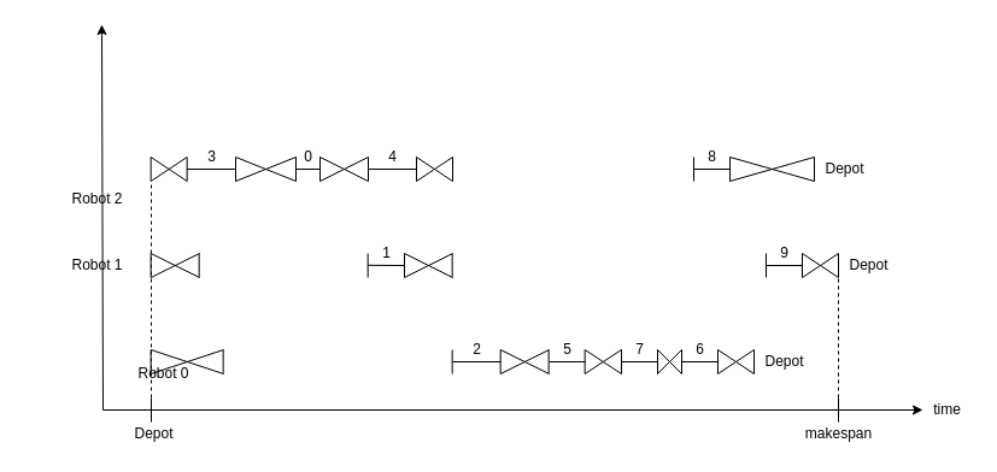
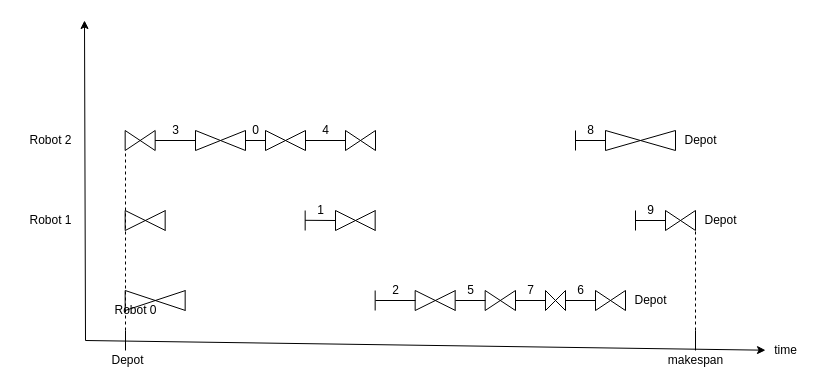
  <mxCell id="0" />
  <mxCell id="1" parent="0" />
  <mxCell id="2" value="" style="endArrow=classic;html=1;" parent="1" edge="1"><mxGeometry width="50" height="50" relative="1" as="geometry"><mxPoint x="85" y="340" as="sourcePoint" /><mxPoint x="84" y="20" as="targetPoint" /></mxGeometry></mxCell>
  <mxCell id="3" value="" style="endArrow=classic;html=1;" parent="1" target="13" edge="1"><mxGeometry width="50" height="50" relative="1" as="geometry"><mxPoint x="85" y="340" as="sourcePoint" /><mxPoint x="605" y="340" as="targetPoint" /></mxGeometry></mxCell>
  <mxCell id="4" value="" style="endArrow=none;html=1;" parent="1" edge="1"><mxGeometry width="50" height="50" relative="1" as="geometry"><mxPoint x="124.67" y="150" as="sourcePoint" /><mxPoint x="124.67" y="130" as="targetPoint" /></mxGeometry></mxCell>
  <mxCell id="5" value="" style="endArrow=none;html=1;" parent="1" edge="1"><mxGeometry width="50" height="50" relative="1" as="geometry"><mxPoint x="154.67" y="150" as="sourcePoint" /><mxPoint x="154.67" y="130" as="targetPoint" /></mxGeometry></mxCell>
  <mxCell id="6" value="" style="endArrow=none;html=1;" parent="1" edge="1"><mxGeometry width="50" height="50" relative="1" as="geometry"><mxPoint x="124.67" y="130" as="sourcePoint" /><mxPoint x="154.67" y="150" as="targetPoint" /></mxGeometry></mxCell>
  <mxCell id="7" value="" style="endArrow=none;html=1;" parent="1" edge="1"><mxGeometry width="50" height="50" relative="1" as="geometry"><mxPoint x="124.67" y="150" as="sourcePoint" /><mxPoint x="154.67" y="130" as="targetPoint" /></mxGeometry></mxCell>
  <mxCell id="8" value="" style="endArrow=none;html=1;" parent="1" edge="1"><mxGeometry width="50" height="50" relative="1" as="geometry"><mxPoint x="154.67" y="140" as="sourcePoint" /><mxPoint x="194.67" y="140" as="targetPoint" /></mxGeometry></mxCell>
  <mxCell id="9" value="" style="endArrow=none;html=1;" parent="1" edge="1"><mxGeometry width="50" height="50" relative="1" as="geometry"><mxPoint x="195" y="150" as="sourcePoint" /><mxPoint x="195" y="130" as="targetPoint" /></mxGeometry></mxCell>
  <mxCell id="10" value="3" style="text;html=1;align=center;verticalAlign=middle;resizable=0;points=[];autosize=1;" parent="1" vertex="1"><mxGeometry x="164.67" y="120" width="20" height="20" as="geometry" /></mxCell>
  <mxCell id="11" value="" style="endArrow=none;html=1;" parent="1" edge="1"><mxGeometry width="50" height="50" relative="1" as="geometry"><mxPoint x="125" y="350" as="sourcePoint" /><mxPoint x="125" y="330" as="targetPoint" /></mxGeometry></mxCell>
  <mxCell id="12" value="Depot" style="text;html=1;align=center;verticalAlign=middle;resizable=0;points=[];autosize=1;" parent="1" vertex="1"><mxGeometry x="102" y="350" width="50" height="20" as="geometry" /></mxCell>
- <mxCell id="13" value="time" style="text;html=1;align=center;verticalAlign=middle;resizable=0;points=[];autosize=1;" parent="1" vertex="1"><mxGeometry x="765" y="330" width="40" height="20" as="geometry" /></mxCell>
+ <mxCell id="13" value="time" style="text;html=1;align=center;verticalAlign=middle;resizable=0;points=[];autosize=1;" parent="1" vertex="1"><mxGeometry x="765" y="340" width="40" height="20" as="geometry" /></mxCell>
  <mxCell id="14" value="" style="endArrow=none;html=1;" parent="1" edge="1"><mxGeometry width="50" height="50" relative="1" as="geometry"><mxPoint x="245" y="150" as="sourcePoint" /><mxPoint x="245" y="130" as="targetPoint" /></mxGeometry></mxCell>
  <mxCell id="15" value="" style="endArrow=none;html=1;" parent="1" edge="1"><mxGeometry width="50" height="50" relative="1" as="geometry"><mxPoint x="195" y="130" as="sourcePoint" /><mxPoint x="245" y="150" as="targetPoint" /></mxGeometry></mxCell>
  <mxCell id="16" value="" style="endArrow=none;html=1;" parent="1" edge="1"><mxGeometry width="50" height="50" relative="1" as="geometry"><mxPoint x="195" y="150" as="sourcePoint" /><mxPoint x="245" y="130" as="targetPoint" /></mxGeometry></mxCell>
  <mxCell id="17" value="" style="endArrow=none;html=1;" parent="1" edge="1"><mxGeometry width="50" height="50" relative="1" as="geometry"><mxPoint x="245" y="140" as="sourcePoint" /><mxPoint x="265" y="140" as="targetPoint" /></mxGeometry></mxCell>
  <mxCell id="18" value="" style="endArrow=none;html=1;" parent="1" edge="1"><mxGeometry width="50" height="50" relative="1" as="geometry"><mxPoint x="265" y="150" as="sourcePoint" /><mxPoint x="265" y="130" as="targetPoint" /></mxGeometry></mxCell>
  <mxCell id="19" value="0" style="text;html=1;align=center;verticalAlign=middle;resizable=0;points=[];autosize=1;" parent="1" vertex="1"><mxGeometry x="244.67" y="120" width="20" height="20" as="geometry" /></mxCell>
  <mxCell id="20" value="&lt;font style=&quot;font-size: 12px&quot;&gt;Robot 0&lt;/font&gt;" style="text;html=1;align=center;verticalAlign=middle;resizable=0;points=[];autosize=1;" parent="1" vertex="1"><mxGeometry x="105" y="300" width="60" height="20" as="geometry" /></mxCell>
- <mxCell id="21" value="&lt;font style=&quot;font-size: 12px&quot;&gt;Robot 1&lt;/font&gt;" style="text;html=1;align=center;verticalAlign=middle;resizable=0;points=[];autosize=1;" parent="1" vertex="1"><mxGeometry x="50" y="210" width="60" height="20" as="geometry" /></mxCell>
- <mxCell id="22" value="&lt;font style=&quot;font-size: 12px&quot;&gt;Robot 2&lt;/font&gt;" style="text;html=1;align=center;verticalAlign=middle;resizable=0;points=[];autosize=1;" parent="1" vertex="1"><mxGeometry x="50" y="155" width="60" height="20" as="geometry" /></mxCell>
+ <mxCell id="21" value="&lt;font style=&quot;font-size: 12px&quot;&gt;Robot 1&lt;/font&gt;" style="text;html=1;align=center;verticalAlign=middle;resizable=0;points=[];autosize=1;" parent="1" vertex="1"><mxGeometry x="20" y="210" width="60" height="20" as="geometry" /></mxCell>
+ <mxCell id="22" value="&lt;font style=&quot;font-size: 12px&quot;&gt;Robot 2&lt;/font&gt;" style="text;html=1;align=center;verticalAlign=middle;resizable=0;points=[];autosize=1;" parent="1" vertex="1"><mxGeometry x="20" y="130" width="60" height="20" as="geometry" /></mxCell>
  <mxCell id="23" value="" style="endArrow=none;html=1;" parent="1" edge="1"><mxGeometry width="50" height="50" relative="1" as="geometry"><mxPoint x="124.67" y="230" as="sourcePoint" /><mxPoint x="124.67" y="210" as="targetPoint" /></mxGeometry></mxCell>
  <mxCell id="24" value="" style="endArrow=none;html=1;" parent="1" edge="1"><mxGeometry width="50" height="50" relative="1" as="geometry"><mxPoint x="164.67" y="230" as="sourcePoint" /><mxPoint x="164.67" y="210" as="targetPoint" /></mxGeometry></mxCell>
  <mxCell id="25" value="" style="endArrow=none;html=1;" parent="1" edge="1"><mxGeometry width="50" height="50" relative="1" as="geometry"><mxPoint x="124.67" y="210" as="sourcePoint" /><mxPoint x="165" y="230" as="targetPoint" /></mxGeometry></mxCell>
  <mxCell id="26" value="" style="endArrow=none;html=1;" parent="1" edge="1"><mxGeometry width="50" height="50" relative="1" as="geometry"><mxPoint x="124.67" y="230" as="sourcePoint" /><mxPoint x="165" y="210" as="targetPoint" /></mxGeometry></mxCell>
  <mxCell id="27" value="" style="endArrow=none;html=1;" parent="1" edge="1"><mxGeometry width="50" height="50" relative="1" as="geometry"><mxPoint x="304.67" y="230" as="sourcePoint" /><mxPoint x="304.67" y="210" as="targetPoint" /></mxGeometry></mxCell>
  <mxCell id="28" value="" style="endArrow=none;html=1;" parent="1" edge="1"><mxGeometry width="50" height="50" relative="1" as="geometry"><mxPoint x="304.67" y="219.8" as="sourcePoint" /><mxPoint x="335" y="220" as="targetPoint" /></mxGeometry></mxCell>
  <mxCell id="29" value="" style="endArrow=none;html=1;" parent="1" edge="1"><mxGeometry width="50" height="50" relative="1" as="geometry"><mxPoint x="335" y="230" as="sourcePoint" /><mxPoint x="335" y="210" as="targetPoint" /></mxGeometry></mxCell>
  <mxCell id="30" value="1" style="text;html=1;align=center;verticalAlign=middle;resizable=0;points=[];autosize=1;" parent="1" vertex="1"><mxGeometry x="309.67" y="200" width="20" height="20" as="geometry" /></mxCell>
  <mxCell id="31" value="" style="endArrow=none;html=1;" parent="1" edge="1"><mxGeometry width="50" height="50" relative="1" as="geometry"><mxPoint x="265" y="150" as="sourcePoint" /><mxPoint x="305" y="130" as="targetPoint" /></mxGeometry></mxCell>
  <mxCell id="32" value="" style="endArrow=none;html=1;" parent="1" edge="1"><mxGeometry width="50" height="50" relative="1" as="geometry"><mxPoint x="265" y="130" as="sourcePoint" /><mxPoint x="305" y="150" as="targetPoint" /></mxGeometry></mxCell>
  <mxCell id="33" value="" style="endArrow=none;html=1;" parent="1" edge="1"><mxGeometry width="50" height="50" relative="1" as="geometry"><mxPoint x="305" y="150" as="sourcePoint" /><mxPoint x="305" y="130" as="targetPoint" /></mxGeometry></mxCell>
  <mxCell id="34" value="" style="endArrow=none;html=1;" parent="1" edge="1"><mxGeometry width="50" height="50" relative="1" as="geometry"><mxPoint x="305" y="140" as="sourcePoint" /><mxPoint x="345" y="140" as="targetPoint" /></mxGeometry></mxCell>
  <mxCell id="35" value="" style="endArrow=none;html=1;" parent="1" edge="1"><mxGeometry width="50" height="50" relative="1" as="geometry"><mxPoint x="345" y="150" as="sourcePoint" /><mxPoint x="345" y="130" as="targetPoint" /></mxGeometry></mxCell>
  <mxCell id="36" value="4" style="text;html=1;align=center;verticalAlign=middle;resizable=0;points=[];autosize=1;" parent="1" vertex="1"><mxGeometry x="314.67" y="120" width="20" height="20" as="geometry" /></mxCell>
  <mxCell id="37" value="" style="endArrow=none;html=1;" parent="1" edge="1"><mxGeometry width="50" height="50" relative="1" as="geometry"><mxPoint x="124.67" y="310" as="sourcePoint" /><mxPoint x="124.67" y="290" as="targetPoint" /></mxGeometry></mxCell>
  <mxCell id="38" value="" style="endArrow=none;html=1;" parent="1" edge="1"><mxGeometry width="50" height="50" relative="1" as="geometry"><mxPoint x="184.67" y="310" as="sourcePoint" /><mxPoint x="184.67" y="290" as="targetPoint" /></mxGeometry></mxCell>
  <mxCell id="39" value="" style="endArrow=none;html=1;" parent="1" edge="1"><mxGeometry width="50" height="50" relative="1" as="geometry"><mxPoint x="124.67" y="290" as="sourcePoint" /><mxPoint x="185" y="310" as="targetPoint" /></mxGeometry></mxCell>
  <mxCell id="40" value="" style="endArrow=none;html=1;" parent="1" edge="1"><mxGeometry width="50" height="50" relative="1" as="geometry"><mxPoint x="124.67" y="310" as="sourcePoint" /><mxPoint x="185" y="290" as="targetPoint" /></mxGeometry></mxCell>
  <mxCell id="41" value="" style="endArrow=none;html=1;" parent="1" edge="1"><mxGeometry width="50" height="50" relative="1" as="geometry"><mxPoint x="374.67" y="310" as="sourcePoint" /><mxPoint x="374.67" y="290" as="targetPoint" /></mxGeometry></mxCell>
  <mxCell id="42" value="" style="endArrow=none;html=1;" parent="1" edge="1"><mxGeometry width="50" height="50" relative="1" as="geometry"><mxPoint x="414.67" y="310" as="sourcePoint" /><mxPoint x="414.67" y="290" as="targetPoint" /></mxGeometry></mxCell>
  <mxCell id="43" value="" style="endArrow=none;html=1;" parent="1" edge="1"><mxGeometry width="50" height="50" relative="1" as="geometry"><mxPoint x="375" y="300" as="sourcePoint" /><mxPoint x="415" y="300" as="targetPoint" /></mxGeometry></mxCell>
  <mxCell id="44" value="2" style="text;html=1;align=center;verticalAlign=middle;resizable=0;points=[];autosize=1;" parent="1" vertex="1"><mxGeometry x="385" y="280" width="20" height="20" as="geometry" /></mxCell>
  <mxCell id="45" value="" style="endArrow=none;html=1;" parent="1" edge="1"><mxGeometry width="50" height="50" relative="1" as="geometry"><mxPoint x="454.67" y="310" as="sourcePoint" /><mxPoint x="454.67" y="290" as="targetPoint" /></mxGeometry></mxCell>
  <mxCell id="46" value="" style="endArrow=none;html=1;" parent="1" edge="1"><mxGeometry width="50" height="50" relative="1" as="geometry"><mxPoint x="414.67" y="290" as="sourcePoint" /><mxPoint x="455" y="310" as="targetPoint" /></mxGeometry></mxCell>
  <mxCell id="47" value="" style="endArrow=none;html=1;" parent="1" edge="1"><mxGeometry width="50" height="50" relative="1" as="geometry"><mxPoint x="414.67" y="310" as="sourcePoint" /><mxPoint x="455" y="290" as="targetPoint" /></mxGeometry></mxCell>
  <mxCell id="48" value="" style="endArrow=none;html=1;" parent="1" edge="1"><mxGeometry width="50" height="50" relative="1" as="geometry"><mxPoint x="455" y="300" as="sourcePoint" /><mxPoint x="485" y="300" as="targetPoint" /></mxGeometry></mxCell>
  <mxCell id="49" value="" style="endArrow=none;html=1;" parent="1" edge="1"><mxGeometry width="50" height="50" relative="1" as="geometry"><mxPoint x="484.67" y="310" as="sourcePoint" /><mxPoint x="484.67" y="290" as="targetPoint" /></mxGeometry></mxCell>
  <mxCell id="50" value="5" style="text;html=1;align=center;verticalAlign=middle;resizable=0;points=[];autosize=1;" parent="1" vertex="1"><mxGeometry x="460" y="280" width="20" height="20" as="geometry" /></mxCell>
  <mxCell id="51" value="" style="endArrow=none;html=1;" parent="1" edge="1"><mxGeometry width="50" height="50" relative="1" as="geometry"><mxPoint x="515" y="310" as="sourcePoint" /><mxPoint x="515" y="290" as="targetPoint" /></mxGeometry></mxCell>
  <mxCell id="52" value="" style="endArrow=none;html=1;" parent="1" edge="1"><mxGeometry width="50" height="50" relative="1" as="geometry"><mxPoint x="484.67" y="290" as="sourcePoint" /><mxPoint x="515" y="310" as="targetPoint" /></mxGeometry></mxCell>
  <mxCell id="53" value="" style="endArrow=none;html=1;" parent="1" edge="1"><mxGeometry width="50" height="50" relative="1" as="geometry"><mxPoint x="484.67" y="310" as="sourcePoint" /><mxPoint x="515" y="290" as="targetPoint" /></mxGeometry></mxCell>
  <mxCell id="54" value="" style="endArrow=none;html=1;" parent="1" edge="1"><mxGeometry width="50" height="50" relative="1" as="geometry"><mxPoint x="515" y="300" as="sourcePoint" /><mxPoint x="545" y="300" as="targetPoint" /></mxGeometry></mxCell>
  <mxCell id="55" value="" style="endArrow=none;html=1;" parent="1" edge="1"><mxGeometry width="50" height="50" relative="1" as="geometry"><mxPoint x="545" y="310" as="sourcePoint" /><mxPoint x="545" y="290" as="targetPoint" /></mxGeometry></mxCell>
  <mxCell id="56" value="7" style="text;html=1;align=center;verticalAlign=middle;resizable=0;points=[];autosize=1;" parent="1" vertex="1"><mxGeometry x="520" y="280" width="20" height="20" as="geometry" /></mxCell>
  <mxCell id="57" value="" style="endArrow=none;html=1;" parent="1" edge="1"><mxGeometry width="50" height="50" relative="1" as="geometry"><mxPoint x="545" y="310" as="sourcePoint" /><mxPoint x="565" y="290" as="targetPoint" /></mxGeometry></mxCell>
  <mxCell id="58" value="" style="endArrow=none;html=1;" parent="1" edge="1"><mxGeometry width="50" height="50" relative="1" as="geometry"><mxPoint x="545" y="290" as="sourcePoint" /><mxPoint x="565" y="310" as="targetPoint" /></mxGeometry></mxCell>
  <mxCell id="59" value="" style="endArrow=none;html=1;" parent="1" edge="1"><mxGeometry width="50" height="50" relative="1" as="geometry"><mxPoint x="565" y="310" as="sourcePoint" /><mxPoint x="565" y="290" as="targetPoint" /></mxGeometry></mxCell>
  <mxCell id="60" value="" style="endArrow=none;html=1;" parent="1" edge="1"><mxGeometry width="50" height="50" relative="1" as="geometry"><mxPoint x="565" y="300" as="sourcePoint" /><mxPoint x="595" y="300" as="targetPoint" /></mxGeometry></mxCell>
  <mxCell id="61" value="" style="endArrow=none;html=1;" parent="1" edge="1"><mxGeometry width="50" height="50" relative="1" as="geometry"><mxPoint x="595" y="310" as="sourcePoint" /><mxPoint x="595" y="290" as="targetPoint" /></mxGeometry></mxCell>
  <mxCell id="62" value="6" style="text;html=1;align=center;verticalAlign=middle;resizable=0;points=[];autosize=1;" parent="1" vertex="1"><mxGeometry x="570" y="280" width="20" height="20" as="geometry" /></mxCell>
  <mxCell id="63" value="" style="endArrow=none;html=1;" parent="1" edge="1"><mxGeometry width="50" height="50" relative="1" as="geometry"><mxPoint x="345" y="150" as="sourcePoint" /><mxPoint x="375" y="130" as="targetPoint" /></mxGeometry></mxCell>
  <mxCell id="64" value="" style="endArrow=none;html=1;" parent="1" edge="1"><mxGeometry width="50" height="50" relative="1" as="geometry"><mxPoint x="375" y="150" as="sourcePoint" /><mxPoint x="345" y="130" as="targetPoint" /></mxGeometry></mxCell>
  <mxCell id="65" value="" style="endArrow=none;html=1;" parent="1" edge="1"><mxGeometry width="50" height="50" relative="1" as="geometry"><mxPoint x="375" y="150" as="sourcePoint" /><mxPoint x="375" y="130" as="targetPoint" /></mxGeometry></mxCell>
  <mxCell id="66" value="" style="endArrow=none;html=1;" parent="1" edge="1"><mxGeometry width="50" height="50" relative="1" as="geometry"><mxPoint x="575" y="150" as="sourcePoint" /><mxPoint x="575" y="130" as="targetPoint" /></mxGeometry></mxCell>
  <mxCell id="67" value="" style="endArrow=none;html=1;" parent="1" edge="1"><mxGeometry width="50" height="50" relative="1" as="geometry"><mxPoint x="605" y="150" as="sourcePoint" /><mxPoint x="605" y="130" as="targetPoint" /></mxGeometry></mxCell>
  <mxCell id="68" value="" style="endArrow=none;html=1;" parent="1" edge="1"><mxGeometry width="50" height="50" relative="1" as="geometry"><mxPoint x="605" y="140" as="sourcePoint" /><mxPoint x="575" y="140" as="targetPoint" /></mxGeometry></mxCell>
  <mxCell id="69" value="8" style="text;html=1;align=center;verticalAlign=middle;resizable=0;points=[];autosize=1;" parent="1" vertex="1"><mxGeometry x="580" y="120" width="20" height="20" as="geometry" /></mxCell>
  <mxCell id="70" value="" style="endArrow=none;html=1;" parent="1" edge="1"><mxGeometry width="50" height="50" relative="1" as="geometry"><mxPoint x="635" y="230" as="sourcePoint" /><mxPoint x="635" y="210" as="targetPoint" /></mxGeometry></mxCell>
  <mxCell id="71" value="" style="endArrow=none;html=1;" parent="1" edge="1"><mxGeometry width="50" height="50" relative="1" as="geometry"><mxPoint x="665" y="230" as="sourcePoint" /><mxPoint x="665" y="210" as="targetPoint" /></mxGeometry></mxCell>
  <mxCell id="72" value="" style="endArrow=none;html=1;" parent="1" edge="1"><mxGeometry width="50" height="50" relative="1" as="geometry"><mxPoint x="665" y="220" as="sourcePoint" /><mxPoint x="635" y="220" as="targetPoint" /></mxGeometry></mxCell>
  <mxCell id="73" value="" style="endArrow=none;html=1;" parent="1" edge="1"><mxGeometry width="50" height="50" relative="1" as="geometry"><mxPoint x="335" y="230" as="sourcePoint" /><mxPoint x="375" y="210" as="targetPoint" /></mxGeometry></mxCell>
  <mxCell id="74" value="" style="endArrow=none;html=1;" parent="1" edge="1"><mxGeometry width="50" height="50" relative="1" as="geometry"><mxPoint x="375" y="230" as="sourcePoint" /><mxPoint x="335" y="210" as="targetPoint" /></mxGeometry></mxCell>
  <mxCell id="75" value="" style="endArrow=none;html=1;" parent="1" edge="1"><mxGeometry width="50" height="50" relative="1" as="geometry"><mxPoint x="374.67" y="230" as="sourcePoint" /><mxPoint x="374.67" y="210" as="targetPoint" /></mxGeometry></mxCell>
  <mxCell id="76" value="9" style="text;html=1;align=center;verticalAlign=middle;resizable=0;points=[];autosize=1;" parent="1" vertex="1"><mxGeometry x="640" y="200" width="20" height="20" as="geometry" /></mxCell>
  <mxCell id="77" value="" style="endArrow=none;html=1;" parent="1" edge="1"><mxGeometry width="50" height="50" relative="1" as="geometry"><mxPoint x="605" y="150" as="sourcePoint" /><mxPoint x="675" y="130" as="targetPoint" /></mxGeometry></mxCell>
  <mxCell id="78" value="" style="endArrow=none;html=1;" parent="1" edge="1"><mxGeometry width="50" height="50" relative="1" as="geometry"><mxPoint x="675" y="150" as="sourcePoint" /><mxPoint x="605" y="130" as="targetPoint" /></mxGeometry></mxCell>
  <mxCell id="79" value="" style="endArrow=none;html=1;" parent="1" edge="1"><mxGeometry width="50" height="50" relative="1" as="geometry"><mxPoint x="675" y="150" as="sourcePoint" /><mxPoint x="675" y="130" as="targetPoint" /></mxGeometry></mxCell>
  <mxCell id="80" value="" style="endArrow=none;html=1;" parent="1" edge="1"><mxGeometry width="50" height="50" relative="1" as="geometry"><mxPoint x="665" y="210" as="sourcePoint" /><mxPoint x="695" y="230" as="targetPoint" /></mxGeometry></mxCell>
  <mxCell id="81" value="" style="endArrow=none;html=1;" parent="1" edge="1"><mxGeometry width="50" height="50" relative="1" as="geometry"><mxPoint x="665" y="230" as="sourcePoint" /><mxPoint x="695" y="210" as="targetPoint" /></mxGeometry></mxCell>
  <mxCell id="82" value="" style="endArrow=none;html=1;" parent="1" edge="1"><mxGeometry width="50" height="50" relative="1" as="geometry"><mxPoint x="695" y="230" as="sourcePoint" /><mxPoint x="695" y="210" as="targetPoint" /></mxGeometry></mxCell>
  <mxCell id="83" value="" style="endArrow=none;html=1;" parent="1" edge="1"><mxGeometry width="50" height="50" relative="1" as="geometry"><mxPoint x="595" y="310" as="sourcePoint" /><mxPoint x="625" y="290" as="targetPoint" /></mxGeometry></mxCell>
  <mxCell id="84" value="" style="endArrow=none;html=1;" parent="1" edge="1"><mxGeometry width="50" height="50" relative="1" as="geometry"><mxPoint x="595" y="290" as="sourcePoint" /><mxPoint x="625" y="310" as="targetPoint" /></mxGeometry></mxCell>
  <mxCell id="85" value="" style="endArrow=none;html=1;" parent="1" edge="1"><mxGeometry width="50" height="50" relative="1" as="geometry"><mxPoint x="625" y="310" as="sourcePoint" /><mxPoint x="625" y="290" as="targetPoint" /></mxGeometry></mxCell>
  <mxCell id="86" value="Depot" style="text;html=1;align=center;verticalAlign=middle;resizable=0;points=[];autosize=1;" parent="1" vertex="1"><mxGeometry x="675" y="130" width="50" height="20" as="geometry" /></mxCell>
  <mxCell id="87" value="Depot" style="text;html=1;align=center;verticalAlign=middle;resizable=0;points=[];autosize=1;" parent="1" vertex="1"><mxGeometry x="695" y="210" width="50" height="20" as="geometry" /></mxCell>
  <mxCell id="88" value="Depot" style="text;html=1;align=center;verticalAlign=middle;resizable=0;points=[];autosize=1;" parent="1" vertex="1"><mxGeometry x="625" y="290" width="50" height="20" as="geometry" /></mxCell>
  <mxCell id="89" value="" style="endArrow=none;dashed=1;html=1;entryX=1;entryY=1;entryDx=0;entryDy=0;" parent="1" edge="1"><mxGeometry width="50" height="50" relative="1" as="geometry"><mxPoint x="695" y="330" as="sourcePoint" /><mxPoint x="695" y="230" as="targetPoint" /></mxGeometry></mxCell>
  <mxCell id="90" value="makespan" style="text;html=1;align=center;verticalAlign=middle;resizable=0;points=[];autosize=1;" parent="1" vertex="1"><mxGeometry x="660" y="350" width="70" height="20" as="geometry" /></mxCell>
  <mxCell id="91" value="" style="endArrow=none;html=1;" parent="1" edge="1"><mxGeometry width="50" height="50" relative="1" as="geometry"><mxPoint x="695" y="350" as="sourcePoint" /><mxPoint x="695" y="330" as="targetPoint" /></mxGeometry></mxCell>
  <mxCell id="92" value="" style="endArrow=none;dashed=1;html=1;" edge="1" parent="1"><mxGeometry width="50" height="50" relative="1" as="geometry"><mxPoint x="125" y="330" as="sourcePoint" /><mxPoint x="125" y="150" as="targetPoint" /></mxGeometry></mxCell>
